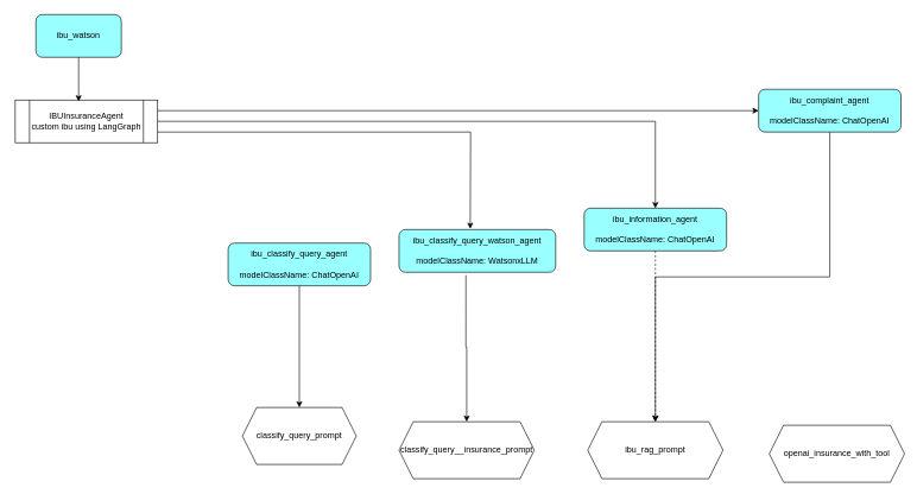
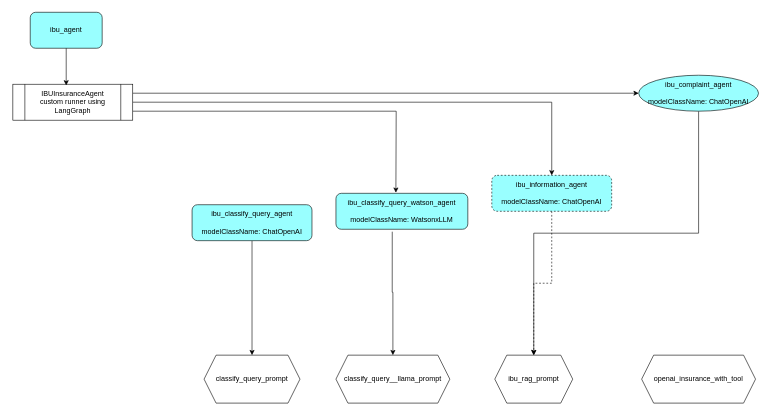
  <mxCell id="0" />
  <mxCell id="1" parent="0" />
  <mxCell id="2" style="edgeStyle=orthogonalEdgeStyle;rounded=0;orthogonalLoop=1;jettySize=auto;html=1;exitX=1;exitY=0.25;exitDx=0;exitDy=0;entryX=0;entryY=0.5;entryDx=0;entryDy=0;fillColor=#99FFFF;" edge="1" parent="1" source="6" target="19"><mxGeometry relative="1" as="geometry" /></mxCell>
  <mxCell id="3" style="edgeStyle=orthogonalEdgeStyle;rounded=0;orthogonalLoop=1;jettySize=auto;html=1;exitX=1;exitY=0.5;exitDx=0;exitDy=0;fillColor=#99FFFF;" edge="1" parent="1" source="6" target="15"><mxGeometry relative="1" as="geometry" /></mxCell>
  <mxCell id="4" style="edgeStyle=orthogonalEdgeStyle;rounded=0;orthogonalLoop=1;jettySize=auto;html=1;fillColor=#99FFFF;exitX=1;exitY=0.75;exitDx=0;exitDy=0;" edge="1" parent="1" source="6"><mxGeometry relative="1" as="geometry"><mxPoint x="169" y="131" as="sourcePoint" /><mxPoint x="659" y="321" as="targetPoint" /></mxGeometry></mxCell>
- <mxCell id="5" value="ibu_watson" style="rounded=1;whiteSpace=wrap;html=1;fillColor=#99FFFF;" vertex="1" parent="1"><mxGeometry x="49" y="20" width="120" height="60" as="geometry" /></mxCell>
- <mxCell id="6" value="IBUInsuranceAgent&lt;br&gt;custom ibu using LangGraph" style="shape=process;whiteSpace=wrap;html=1;backgroundOutline=1;" vertex="1" parent="1"><mxGeometry x="20" y="140" width="200" height="60" as="geometry" /></mxCell>
+ <mxCell id="5" value="ibu_agent" style="rounded=1;whiteSpace=wrap;html=1;fillColor=#99FFFF;" vertex="1" parent="1"><mxGeometry x="49" y="20" width="120" height="60" as="geometry" /></mxCell>
+ <mxCell id="6" value="IBUInsuranceAgent&lt;br&gt;custom runner using LangGraph" style="shape=process;whiteSpace=wrap;html=1;backgroundOutline=1;" vertex="1" parent="1"><mxGeometry x="20" y="140" width="200" height="60" as="geometry" /></mxCell>
  <mxCell id="7" style="edgeStyle=orthogonalEdgeStyle;rounded=0;orthogonalLoop=1;jettySize=auto;html=1;exitX=0.5;exitY=1;exitDx=0;exitDy=0;entryX=0.5;entryY=0;entryDx=0;entryDy=0;" edge="1" parent="1" source="8" target="12"><mxGeometry relative="1" as="geometry" /></mxCell>
  <mxCell id="8" value="ibu_classify_query_agent&lt;br&gt;&lt;br&gt;modelClassName: ChatOpenAI" style="rounded=1;whiteSpace=wrap;html=1;fillColor=#99FFFF;" vertex="1" parent="1"><mxGeometry x="319" y="341" width="200" height="60" as="geometry" /></mxCell>
  <mxCell id="9" style="edgeStyle=orthogonalEdgeStyle;rounded=0;orthogonalLoop=1;jettySize=auto;html=1;entryX=0.445;entryY=0.033;entryDx=0;entryDy=0;entryPerimeter=0;fillColor=#99FFFF;" edge="1" parent="1" source="5" target="6"><mxGeometry relative="1" as="geometry" /></mxCell>
  <mxCell id="10" style="edgeStyle=orthogonalEdgeStyle;rounded=0;orthogonalLoop=1;jettySize=auto;html=1;exitX=0.427;exitY=1.067;exitDx=0;exitDy=0;entryX=0.5;entryY=0;entryDx=0;entryDy=0;exitPerimeter=0;" edge="1" parent="1" source="11" target="13"><mxGeometry relative="1" as="geometry" /></mxCell>
  <mxCell id="11" value="ibu_classify_query_watson_agent&lt;br&gt;&lt;br&gt;modelClassName: WatsonxLLM" style="rounded=1;whiteSpace=wrap;html=1;fillColor=#99FFFF;" vertex="1" parent="1"><mxGeometry x="559" y="322" width="220" height="60" as="geometry" /></mxCell>
- <mxCell id="12" value="classify_query_prompt" style="shape=hexagon;perimeter=hexagonPerimeter2;whiteSpace=wrap;html=1;fixedSize=1;" vertex="1" parent="1"><mxGeometry x="339" y="572" width="160" height="80" as="geometry" /></mxCell>
- <mxCell id="13" value="classify_query__insurance_prompt" style="shape=hexagon;perimeter=hexagonPerimeter2;whiteSpace=wrap;html=1;fixedSize=1;" vertex="1" parent="1"><mxGeometry x="559" y="592" width="190" height="80" as="geometry" /></mxCell>
+ <mxCell id="12" value="classify_query_prompt" style="shape=hexagon;perimeter=hexagonPerimeter2;whiteSpace=wrap;html=1;fixedSize=1;" vertex="1" parent="1"><mxGeometry x="339" y="592" width="160" height="80" as="geometry" /></mxCell>
+ <mxCell id="13" value="classify_query__llama_prompt" style="shape=hexagon;perimeter=hexagonPerimeter2;whiteSpace=wrap;html=1;fixedSize=1;" vertex="1" parent="1"><mxGeometry x="559" y="592" width="190" height="80" as="geometry" /></mxCell>
  <mxCell id="14" style="edgeStyle=orthogonalEdgeStyle;rounded=0;orthogonalLoop=1;jettySize=auto;html=1;exitX=0.5;exitY=1;exitDx=0;exitDy=0;entryX=0.5;entryY=0;entryDx=0;entryDy=0;dashed=1;" edge="1" parent="1" source="15" target="16"><mxGeometry relative="1" as="geometry" /></mxCell>
- <mxCell id="15" value="ibu_information_agent&lt;br&gt;&lt;br&gt;modelClassName: ChatOpenAI" style="rounded=1;whiteSpace=wrap;html=1;fillColor=#99FFFF;" vertex="1" parent="1"><mxGeometry x="819" y="292" width="200" height="60" as="geometry" /></mxCell>
- <mxCell id="16" value="ibu_rag_prompt" style="shape=hexagon;perimeter=hexagonPerimeter2;whiteSpace=wrap;html=1;fixedSize=1;" vertex="1" parent="1"><mxGeometry x="824" y="592" width="190" height="80" as="geometry" /></mxCell>
- <mxCell id="17" value="openai_insurance_with_tool" style="shape=hexagon;perimeter=hexagonPerimeter2;whiteSpace=wrap;html=1;fixedSize=1;" vertex="1" parent="1"><mxGeometry x="1079" y="597" width="190" height="80" as="geometry" /></mxCell>
+ <mxCell id="15" value="ibu_information_agent&lt;br&gt;&lt;br&gt;modelClassName: ChatOpenAI" style="rounded=1;whiteSpace=wrap;html=1;fillColor=#99FFFF;dashed=1;" vertex="1" parent="1"><mxGeometry x="819" y="292" width="200" height="60" as="geometry" /></mxCell>
+ <mxCell id="16" value="ibu_rag_prompt" style="shape=hexagon;perimeter=hexagonPerimeter2;whiteSpace=wrap;html=1;fixedSize=1;" vertex="1" parent="1"><mxGeometry x="824" y="592" width="130" height="80" as="geometry" /></mxCell>
+ <mxCell id="17" value="openai_insurance_with_tool" style="shape=hexagon;perimeter=hexagonPerimeter2;whiteSpace=wrap;html=1;fixedSize=1;" vertex="1" parent="1"><mxGeometry x="1069" y="592" width="190" height="80" as="geometry" /></mxCell>
  <mxCell id="18" style="edgeStyle=orthogonalEdgeStyle;rounded=0;orthogonalLoop=1;jettySize=auto;html=1;exitX=0.5;exitY=1;exitDx=0;exitDy=0;" edge="1" parent="1" source="19" target="16"><mxGeometry relative="1" as="geometry" /></mxCell>
- <mxCell id="19" value="ibu_complaint_agent&lt;br&gt;&lt;br&gt;modelClassName: ChatOpenAI" style="rounded=1;whiteSpace=wrap;html=1;fillColor=#99FFFF;" vertex="1" parent="1"><mxGeometry x="1064" y="125" width="200" height="60" as="geometry" /></mxCell>
+ <mxCell id="19" value="ibu_complaint_agent&lt;br&gt;&lt;br&gt;modelClassName: ChatOpenAI" style="ellipse;whiteSpace=wrap;html=1;fillColor=#99FFFF;" vertex="1" parent="1"><mxGeometry x="1064" y="125" width="200" height="60" as="geometry" /></mxCell>
